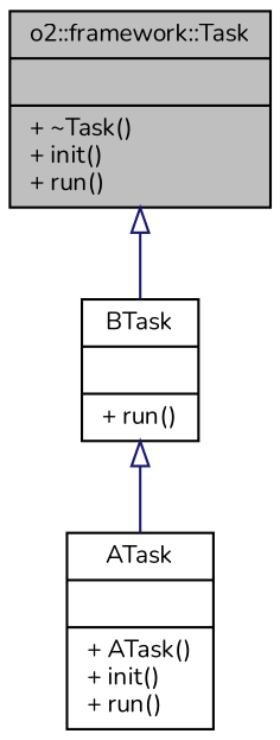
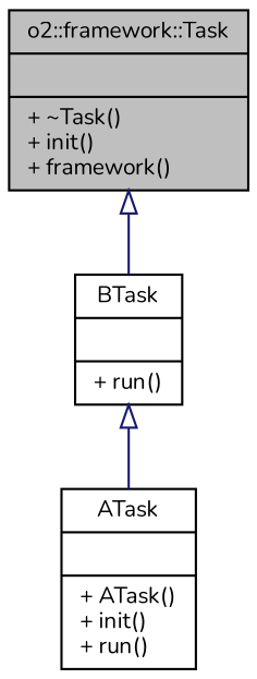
  digraph {
    fontname=Nunito
    node [color=black fontname=Nunito fontsize=10 shape=record]
    edge [arrowtail=onormal color=midnightblue dir=back fontname=Nunito fontsize=10 labelfontname=Helvetica labelfontsize=10 style=solid]
-   n1 [fillcolor=grey75 fontcolor=black height=0.2 label="{o2::framework::Task\n||+ ~Task()\l+ init()\l+ run()\l}" style=filled width=0.4]
+   n1 [fillcolor=grey75 fontcolor=black height=0.2 label="{o2::framework::Task\n||+ ~Task()\l+ init()\l+ framework()\l}" style=filled width=0.4]
    n2 [height=0.2 label="{BTask\n||+ run()\l}" width=0.4]
    n3 [height=0.2 label="{ATask\n||+ ATask()\l+ init()\l+ run()\l}" width=0.4]
    n1 -> n2
    n2 -> n3
  }
